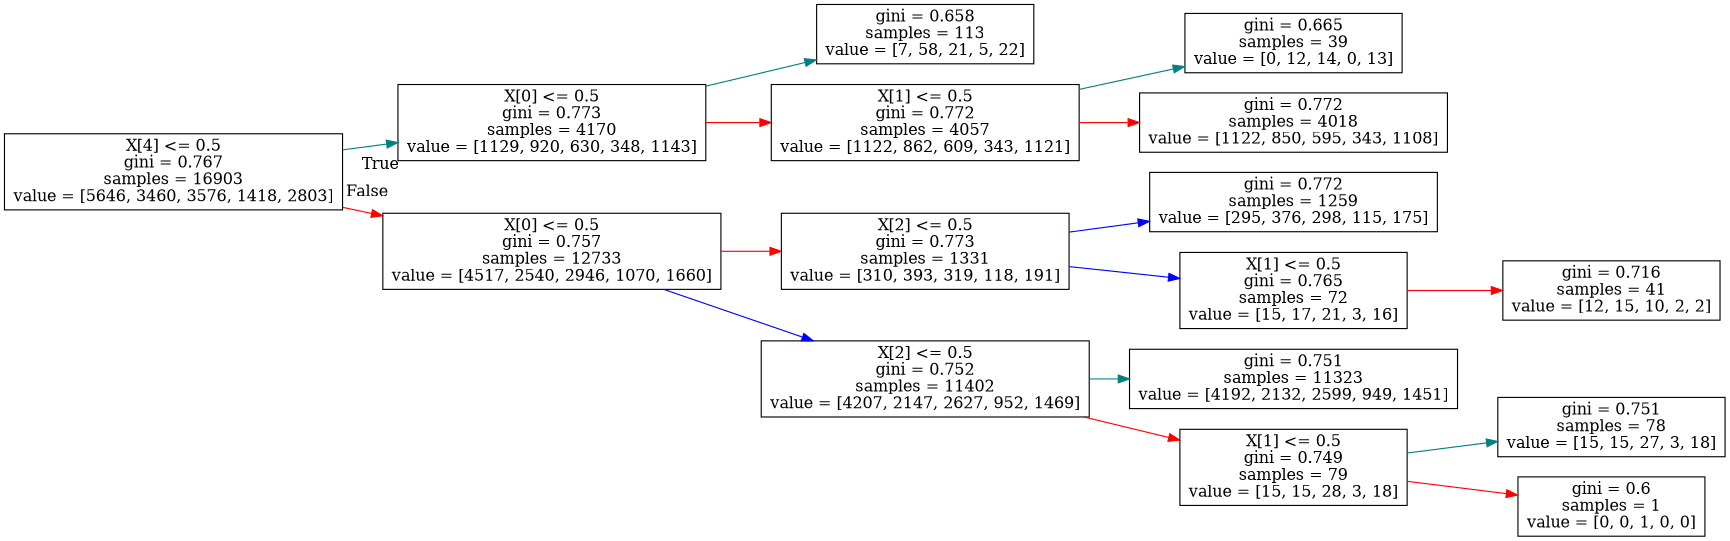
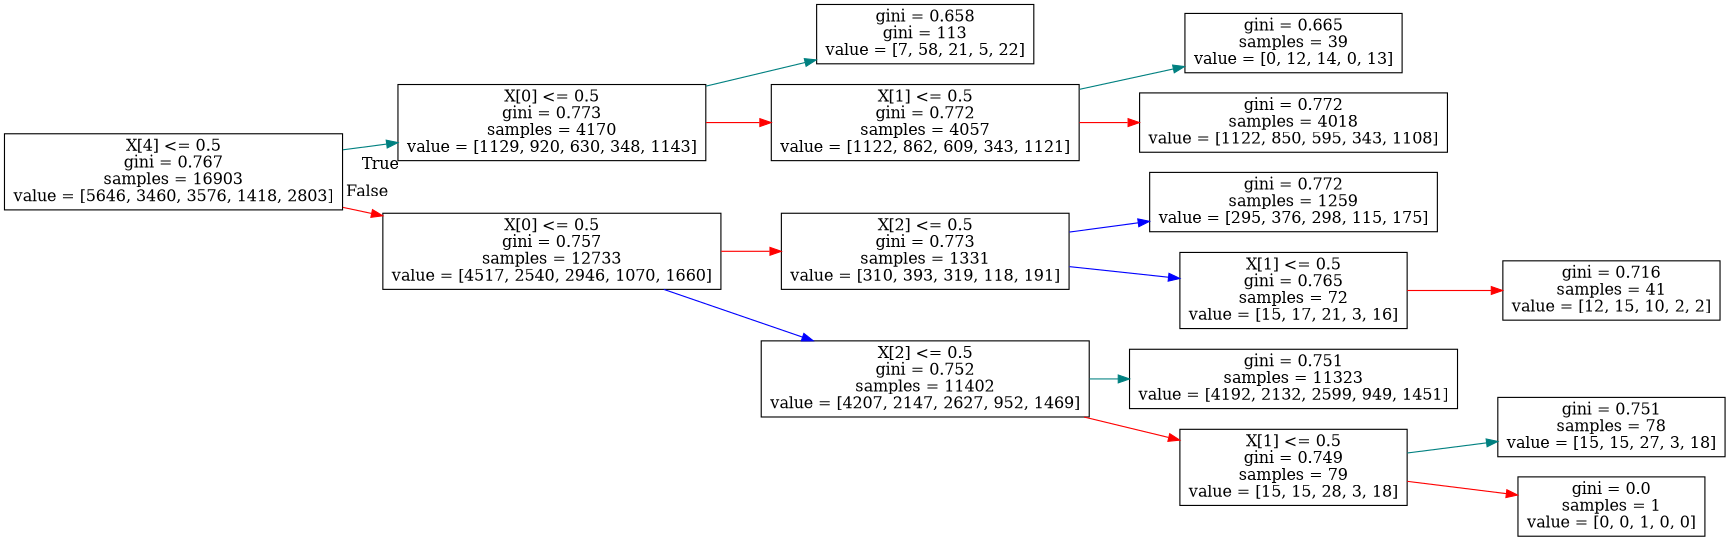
  digraph {
    rankdir=LR
    node [shape=box]
    edge [color=red]
    n1 [label="X[4] <= 0.5\ngini = 0.767\nsamples = 16903\nvalue = [5646, 3460, 3576, 1418, 2803]"]
    n2 [label="X[0] <= 0.5\ngini = 0.773\nsamples = 4170\nvalue = [1129, 920, 630, 348, 1143]"]
    n3 [label="X[0] <= 0.5\ngini = 0.757\nsamples = 12733\nvalue = [4517, 2540, 2946, 1070, 1660]"]
-   n4 [label="gini = 0.658\nsamples = 113\nvalue = [7, 58, 21, 5, 22]"]
+   n4 [label="gini = 0.658\ngini = 113\nvalue = [7, 58, 21, 5, 22]"]
    n5 [label="X[1] <= 0.5\ngini = 0.772\nsamples = 4057\nvalue = [1122, 862, 609, 343, 1121]"]
    n6 [label="X[2] <= 0.5\ngini = 0.773\nsamples = 1331\nvalue = [310, 393, 319, 118, 191]"]
    n7 [label="X[2] <= 0.5\ngini = 0.752\nsamples = 11402\nvalue = [4207, 2147, 2627, 952, 1469]"]
    n8 [label="gini = 0.665\nsamples = 39\nvalue = [0, 12, 14, 0, 13]"]
    n9 [label="gini = 0.772\nsamples = 4018\nvalue = [1122, 850, 595, 343, 1108]"]
    n10 [label="gini = 0.772\nsamples = 1259\nvalue = [295, 376, 298, 115, 175]"]
    n11 [label="X[1] <= 0.5\ngini = 0.765\nsamples = 72\nvalue = [15, 17, 21, 3, 16]"]
    n12 [label="gini = 0.751\nsamples = 11323\nvalue = [4192, 2132, 2599, 949, 1451]"]
    n13 [label="X[1] <= 0.5\ngini = 0.749\nsamples = 79\nvalue = [15, 15, 28, 3, 18]"]
    n14 [label="gini = 0.716\nsamples = 41\nvalue = [12, 15, 10, 2, 2]"]
    n15 [label="gini = 0.751\nsamples = 78\nvalue = [15, 15, 27, 3, 18]"]
-   n16 [label="gini = 0.6\nsamples = 1\nvalue = [0, 0, 1, 0, 0]"]
+   n16 [label="gini = 0.0\nsamples = 1\nvalue = [0, 0, 1, 0, 0]"]
    n1 -> n2 [color=teal headlabel=True labelangle=45 labeldistance=2.5]
    n1 -> n3 [headlabel=False labelangle=-45 labeldistance=2.5]
    n2 -> n4 [color=teal]
    n2 -> n5
    n3 -> n6
    n3 -> n7 [color=blue]
    n5 -> n8 [color=teal]
    n5 -> n9
    n6 -> n10 [color=blue]
    n6 -> n11 [color=blue]
    n7 -> n12 [color=teal]
    n7 -> n13
    n11 -> n14
    n13 -> n15 [color=teal]
    n13 -> n16
  }
